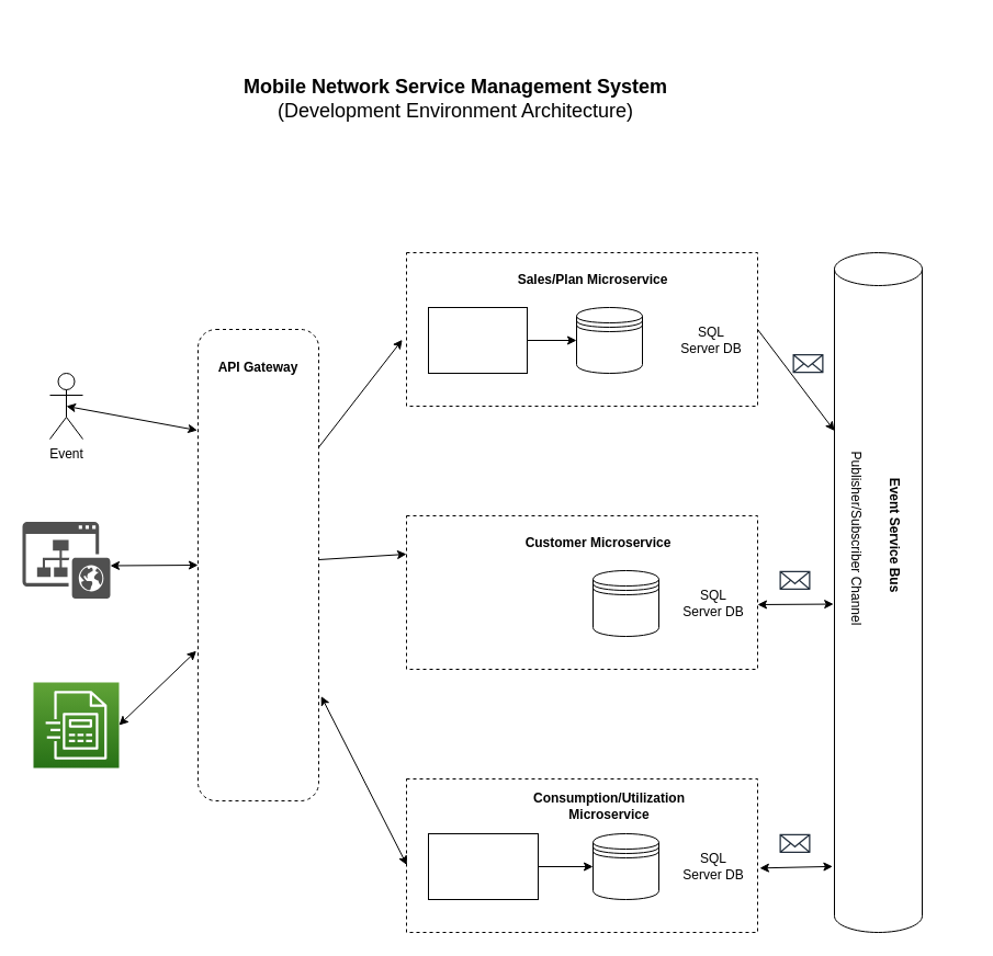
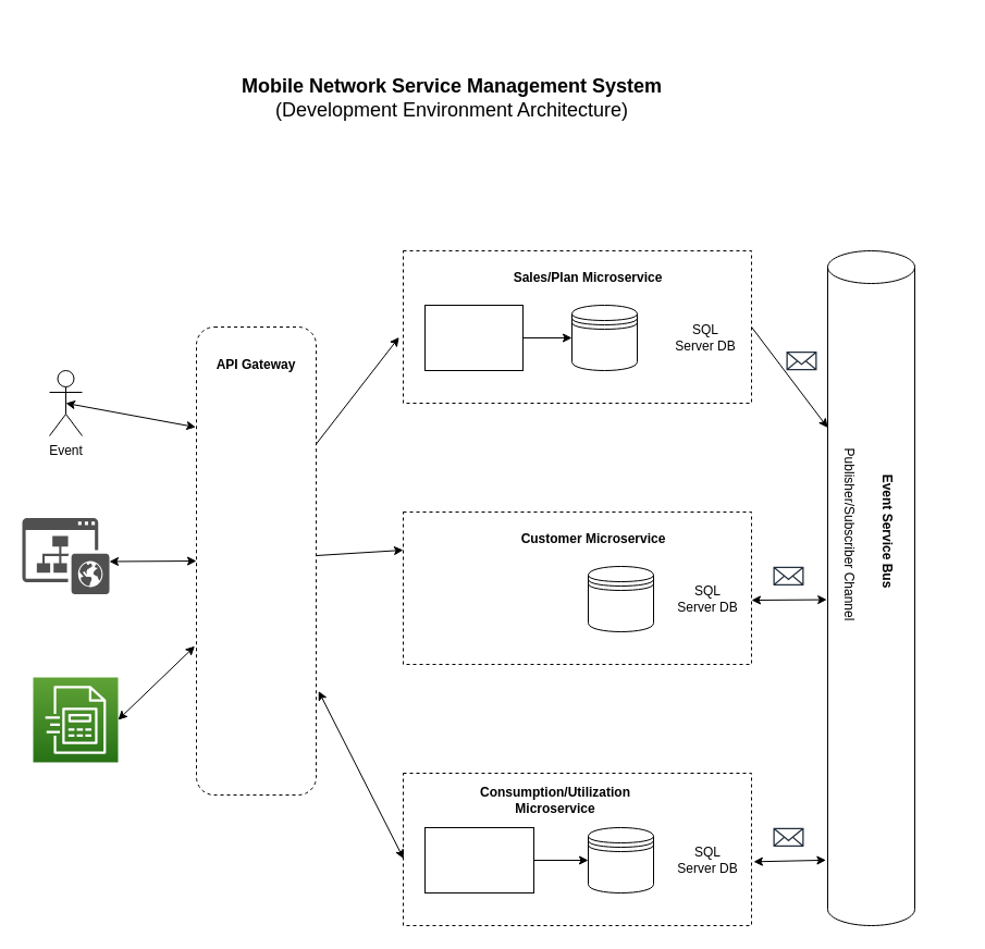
  <mxCell id="0" />
  <mxCell id="1" parent="0" />
  <mxCell id="2" value="" style="rounded=0;whiteSpace=wrap;html=1;dashed=1;" vertex="1" parent="1"><mxGeometry x="370" y="230" width="320" height="140" as="geometry" /></mxCell>
  <mxCell id="3" value="" style="rounded=0;whiteSpace=wrap;html=1;" vertex="1" parent="1"><mxGeometry x="390" y="280" width="90" height="60" as="geometry" /></mxCell>
  <mxCell id="4" value="" style="shape=datastore;whiteSpace=wrap;html=1;" vertex="1" parent="1"><mxGeometry x="525" y="280" width="60" height="60" as="geometry" /></mxCell>
  <mxCell id="5" value="" style="endArrow=classic;html=1;rounded=0;exitX=1;exitY=0.5;exitDx=0;exitDy=0;entryX=0;entryY=0.5;entryDx=0;entryDy=0;" edge="1" parent="1" source="3" target="4"><mxGeometry width="50" height="50" relative="1" as="geometry"><mxPoint x="560" y="340" as="sourcePoint" /><mxPoint x="610" y="290" as="targetPoint" /></mxGeometry></mxCell>
  <mxCell id="6" value="&lt;b&gt;Sales/Plan Microservice&lt;/b&gt;" style="text;html=1;strokeColor=none;fillColor=none;align=center;verticalAlign=middle;whiteSpace=wrap;rounded=0;dashed=1;" vertex="1" parent="1"><mxGeometry x="445" y="240" width="190" height="30" as="geometry" /></mxCell>
  <mxCell id="7" value="SQL Server DB" style="text;html=1;strokeColor=none;fillColor=none;align=center;verticalAlign=middle;whiteSpace=wrap;rounded=0;dashed=1;" vertex="1" parent="1"><mxGeometry x="617.5" y="295" width="60" height="30" as="geometry" /></mxCell>
  <mxCell id="8" value="" style="rounded=0;whiteSpace=wrap;html=1;dashed=1;" vertex="1" parent="1"><mxGeometry x="370" y="470" width="320" height="140" as="geometry" /></mxCell>
  <mxCell id="9" value="" style="shape=datastore;whiteSpace=wrap;html=1;" vertex="1" parent="1"><mxGeometry x="540" y="520" width="60" height="60" as="geometry" /></mxCell>
  <mxCell id="10" value="&lt;b&gt;Customer Microservice&lt;/b&gt;" style="text;html=1;strokeColor=none;fillColor=none;align=center;verticalAlign=middle;whiteSpace=wrap;rounded=0;dashed=1;" vertex="1" parent="1"><mxGeometry x="450" y="480" width="190" height="30" as="geometry" /></mxCell>
  <mxCell id="11" value="SQL Server DB" style="text;html=1;strokeColor=none;fillColor=none;align=center;verticalAlign=middle;whiteSpace=wrap;rounded=0;dashed=1;" vertex="1" parent="1"><mxGeometry x="620" y="535" width="60" height="30" as="geometry" /></mxCell>
  <mxCell id="12" value="" style="rounded=0;whiteSpace=wrap;html=1;dashed=1;" vertex="1" parent="1"><mxGeometry x="370" y="710" width="320" height="140" as="geometry" /></mxCell>
  <mxCell id="13" value="" style="rounded=0;whiteSpace=wrap;html=1;" vertex="1" parent="1"><mxGeometry x="390" y="760" width="100" height="60" as="geometry" /></mxCell>
  <mxCell id="14" value="" style="shape=datastore;whiteSpace=wrap;html=1;" vertex="1" parent="1"><mxGeometry x="540" y="760" width="60" height="60" as="geometry" /></mxCell>
  <mxCell id="15" value="" style="endArrow=classic;html=1;rounded=0;exitX=1;exitY=0.5;exitDx=0;exitDy=0;entryX=0;entryY=0.5;entryDx=0;entryDy=0;" edge="1" parent="1" source="13" target="14"><mxGeometry width="50" height="50" relative="1" as="geometry"><mxPoint x="560" y="820" as="sourcePoint" /><mxPoint x="610" y="770" as="targetPoint" /></mxGeometry></mxCell>
- <mxCell id="16" value="&lt;b&gt;Consumption/Utilization Microservice&lt;/b&gt;" style="text;html=1;strokeColor=none;fillColor=none;align=center;verticalAlign=middle;whiteSpace=wrap;rounded=0;dashed=1;" vertex="1" parent="1"><mxGeometry x="460" y="720" width="190" height="30" as="geometry" /></mxCell>
+ <mxCell id="16" value="&lt;b&gt;Consumption/Utilization Microservice&lt;/b&gt;" style="text;html=1;strokeColor=none;fillColor=none;align=center;verticalAlign=middle;whiteSpace=wrap;rounded=0;dashed=1;" vertex="1" parent="1"><mxGeometry x="415" y="720" width="190" height="30" as="geometry" /></mxCell>
  <mxCell id="17" value="SQL Server DB" style="text;html=1;strokeColor=none;fillColor=none;align=center;verticalAlign=middle;whiteSpace=wrap;rounded=0;dashed=1;" vertex="1" parent="1"><mxGeometry x="620" y="775" width="60" height="30" as="geometry" /></mxCell>
  <mxCell id="18" value="" style="rounded=1;whiteSpace=wrap;html=1;dashed=1;" vertex="1" parent="1"><mxGeometry x="180" y="300" width="110" height="430" as="geometry" /></mxCell>
  <mxCell id="19" value="&lt;b&gt;API Gateway&lt;/b&gt;" style="text;html=1;strokeColor=none;fillColor=none;align=center;verticalAlign=middle;whiteSpace=wrap;rounded=0;dashed=1;" vertex="1" parent="1"><mxGeometry x="185" y="320" width="100" height="30" as="geometry" /></mxCell>
  <mxCell id="20" value="" style="shape=cylinder3;whiteSpace=wrap;html=1;boundedLbl=1;backgroundOutline=1;size=15;" vertex="1" parent="1"><mxGeometry x="760" y="230" width="80" height="620" as="geometry" /></mxCell>
  <mxCell id="21" value="&lt;b&gt;Event Service Bus&lt;/b&gt;" style="text;html=1;strokeColor=none;fillColor=none;align=center;verticalAlign=middle;whiteSpace=wrap;rounded=0;rotation=90;" vertex="1" parent="1"><mxGeometry x="750" y="473" width="130" height="30" as="geometry" /></mxCell>
  <mxCell id="22" value="Publisher/Subscriber Channel" style="text;html=1;strokeColor=none;fillColor=none;align=center;verticalAlign=middle;whiteSpace=wrap;rounded=0;rotation=90;" vertex="1" parent="1"><mxGeometry x="677.5" y="475.5" width="205" height="30" as="geometry" /></mxCell>
  <mxCell id="23" value="" style="endArrow=classic;html=1;rounded=0;entryX=0;entryY=0;entryDx=0;entryDy=162.5;entryPerimeter=0;exitX=1;exitY=0.5;exitDx=0;exitDy=0;" edge="1" parent="1" source="2" target="20"><mxGeometry width="50" height="50" relative="1" as="geometry"><mxPoint x="410" y="420" as="sourcePoint" /><mxPoint x="460" y="370" as="targetPoint" /></mxGeometry></mxCell>
  <mxCell id="24" value="" style="endArrow=classic;startArrow=classic;html=1;rounded=0;entryX=-0.01;entryY=0.517;entryDx=0;entryDy=0;entryPerimeter=0;" edge="1" parent="1" target="20"><mxGeometry width="50" height="50" relative="1" as="geometry"><mxPoint x="690" y="551" as="sourcePoint" /><mxPoint x="460" y="770" as="targetPoint" /></mxGeometry></mxCell>
  <mxCell id="25" value="" style="endArrow=classic;startArrow=classic;html=1;rounded=0;entryX=-0.02;entryY=0.903;entryDx=0;entryDy=0;entryPerimeter=0;exitX=1.006;exitY=0.581;exitDx=0;exitDy=0;exitPerimeter=0;" edge="1" parent="1" source="12" target="20"><mxGeometry width="50" height="50" relative="1" as="geometry"><mxPoint x="410" y="820" as="sourcePoint" /><mxPoint x="460" y="770" as="targetPoint" /></mxGeometry></mxCell>
  <mxCell id="26" value="" style="sketch=0;outlineConnect=0;fontColor=#232F3E;gradientColor=none;fillColor=#232F3D;strokeColor=none;dashed=0;verticalLabelPosition=bottom;verticalAlign=top;align=center;html=1;fontSize=12;fontStyle=0;aspect=fixed;pointerEvents=1;shape=mxgraph.aws4.email_2;" vertex="1" parent="1"><mxGeometry x="722" y="322.41" width="28" height="17.59" as="geometry" /></mxCell>
  <mxCell id="27" value="" style="sketch=0;outlineConnect=0;fontColor=#232F3E;gradientColor=none;fillColor=#232F3D;strokeColor=none;dashed=0;verticalLabelPosition=bottom;verticalAlign=top;align=center;html=1;fontSize=12;fontStyle=0;aspect=fixed;pointerEvents=1;shape=mxgraph.aws4.email_2;" vertex="1" parent="1"><mxGeometry x="710" y="520" width="28" height="17.59" as="geometry" /></mxCell>
  <mxCell id="28" value="" style="sketch=0;outlineConnect=0;fontColor=#232F3E;gradientColor=none;fillColor=#232F3D;strokeColor=none;dashed=0;verticalLabelPosition=bottom;verticalAlign=top;align=center;html=1;fontSize=12;fontStyle=0;aspect=fixed;pointerEvents=1;shape=mxgraph.aws4.email_2;" vertex="1" parent="1"><mxGeometry x="710" y="760" width="28" height="17.59" as="geometry" /></mxCell>
  <mxCell id="29" value="" style="endArrow=classic;html=1;rounded=0;entryX=-0.012;entryY=0.567;entryDx=0;entryDy=0;entryPerimeter=0;exitX=1;exitY=0.25;exitDx=0;exitDy=0;" edge="1" parent="1" source="18" target="2"><mxGeometry width="50" height="50" relative="1" as="geometry"><mxPoint x="290" y="309" as="sourcePoint" /><mxPoint x="340" y="290" as="targetPoint" /></mxGeometry></mxCell>
  <mxCell id="30" value="" style="endArrow=classic;html=1;rounded=0;entryX=0;entryY=0.25;entryDx=0;entryDy=0;" edge="1" parent="1" target="8"><mxGeometry width="50" height="50" relative="1" as="geometry"><mxPoint x="290" y="510" as="sourcePoint" /><mxPoint x="350" y="500" as="targetPoint" /><Array as="points"><mxPoint x="290" y="510" /></Array></mxGeometry></mxCell>
  <mxCell id="31" value="" style="endArrow=classic;startArrow=classic;html=1;rounded=0;entryX=0.001;entryY=0.561;entryDx=0;entryDy=0;entryPerimeter=0;exitX=1.02;exitY=0.778;exitDx=0;exitDy=0;exitPerimeter=0;" edge="1" parent="1" source="18" target="12"><mxGeometry width="50" height="50" relative="1" as="geometry"><mxPoint x="290" y="790" as="sourcePoint" /><mxPoint x="340" y="740" as="targetPoint" /></mxGeometry></mxCell>
  <mxCell id="32" value="" style="sketch=0;pointerEvents=1;shadow=0;dashed=0;html=1;strokeColor=none;fillColor=#505050;labelPosition=center;verticalLabelPosition=bottom;verticalAlign=top;outlineConnect=0;align=center;shape=mxgraph.office.sites.website_public;" vertex="1" parent="1"><mxGeometry x="20" y="475.5" width="80" height="70" as="geometry" /></mxCell>
  <mxCell id="33" value="" style="endArrow=classic;startArrow=classic;html=1;rounded=0;entryX=0;entryY=0.5;entryDx=0;entryDy=0;" edge="1" parent="1" target="18"><mxGeometry width="50" height="50" relative="1" as="geometry"><mxPoint x="100" y="515.5" as="sourcePoint" /><mxPoint x="150" y="465.5" as="targetPoint" /></mxGeometry></mxCell>
  <mxCell id="34" value="" style="sketch=0;points=[[0,0,0],[0.25,0,0],[0.5,0,0],[0.75,0,0],[1,0,0],[0,1,0],[0.25,1,0],[0.5,1,0],[0.75,1,0],[1,1,0],[0,0.25,0],[0,0.5,0],[0,0.75,0],[1,0.25,0],[1,0.5,0],[1,0.75,0]];outlineConnect=0;fontColor=#232F3E;gradientColor=#60A337;gradientDirection=north;fillColor=#277116;strokeColor=#ffffff;dashed=0;verticalLabelPosition=bottom;verticalAlign=top;align=center;html=1;fontSize=12;fontStyle=0;aspect=fixed;shape=mxgraph.aws4.resourceIcon;resIcon=mxgraph.aws4.custom_billing_manager;" vertex="1" parent="1"><mxGeometry x="30" y="622" width="78" height="78" as="geometry" /></mxCell>
  <mxCell id="35" value="" style="endArrow=classic;startArrow=classic;html=1;rounded=0;exitX=1;exitY=0.5;exitDx=0;exitDy=0;exitPerimeter=0;entryX=-0.014;entryY=0.682;entryDx=0;entryDy=0;entryPerimeter=0;" edge="1" parent="1" source="34" target="18"><mxGeometry width="50" height="50" relative="1" as="geometry"><mxPoint x="390" y="570" as="sourcePoint" /><mxPoint x="440" y="520" as="targetPoint" /></mxGeometry></mxCell>
  <mxCell id="36" value="Event" style="shape=umlActor;verticalLabelPosition=bottom;verticalAlign=top;html=1;outlineConnect=0;" vertex="1" parent="1"><mxGeometry x="45" y="340" width="30" height="60" as="geometry" /></mxCell>
  <mxCell id="37" value="" style="endArrow=classic;startArrow=classic;html=1;rounded=0;exitX=0.5;exitY=0.5;exitDx=0;exitDy=0;exitPerimeter=0;entryX=-0.006;entryY=0.214;entryDx=0;entryDy=0;entryPerimeter=0;" edge="1" parent="1" source="36" target="18"><mxGeometry width="50" height="50" relative="1" as="geometry"><mxPoint x="390" y="470" as="sourcePoint" /><mxPoint x="440" y="420" as="targetPoint" /></mxGeometry></mxCell>
  <mxCell id="38" value="&lt;font style=&quot;font-size: 18px&quot;&gt;&lt;b&gt;Mobile Network Service Management System&lt;/b&gt;&lt;br&gt;(Development Environment Architecture)&lt;br&gt;&lt;/font&gt;" style="text;html=1;strokeColor=none;fillColor=none;align=center;verticalAlign=middle;whiteSpace=wrap;rounded=0;" vertex="1" parent="1"><mxGeometry x="60" y="20" width="710" height="140" as="geometry" /></mxCell>
